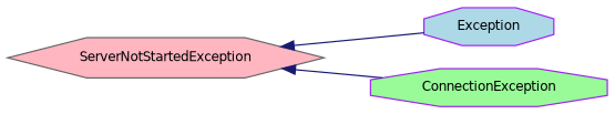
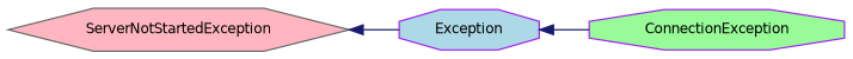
  digraph {
    rankdir=LR
    node [color=purple fontname=Helvetica fontsize=10 shape=octagon style=filled]
    edge [color=midnightblue dir=back fontname=Helvetica fontsize=10 labelfontname=Helvetica labelfontsize=10 style=solid]
    n1 [fillcolor=lightblue height=0.2 label=Exception width=0.4]
    n2 [fillcolor=palegreen height=0.2 label=ConnectionException width=0.4]
    n3 [color=gray40 fillcolor=lightpink height=0.2 label=ServerNotStartedException shape=hexagon width=0.4]
-   n3 -> n2
+   n1 -> n2
    n3 -> n1
  }
